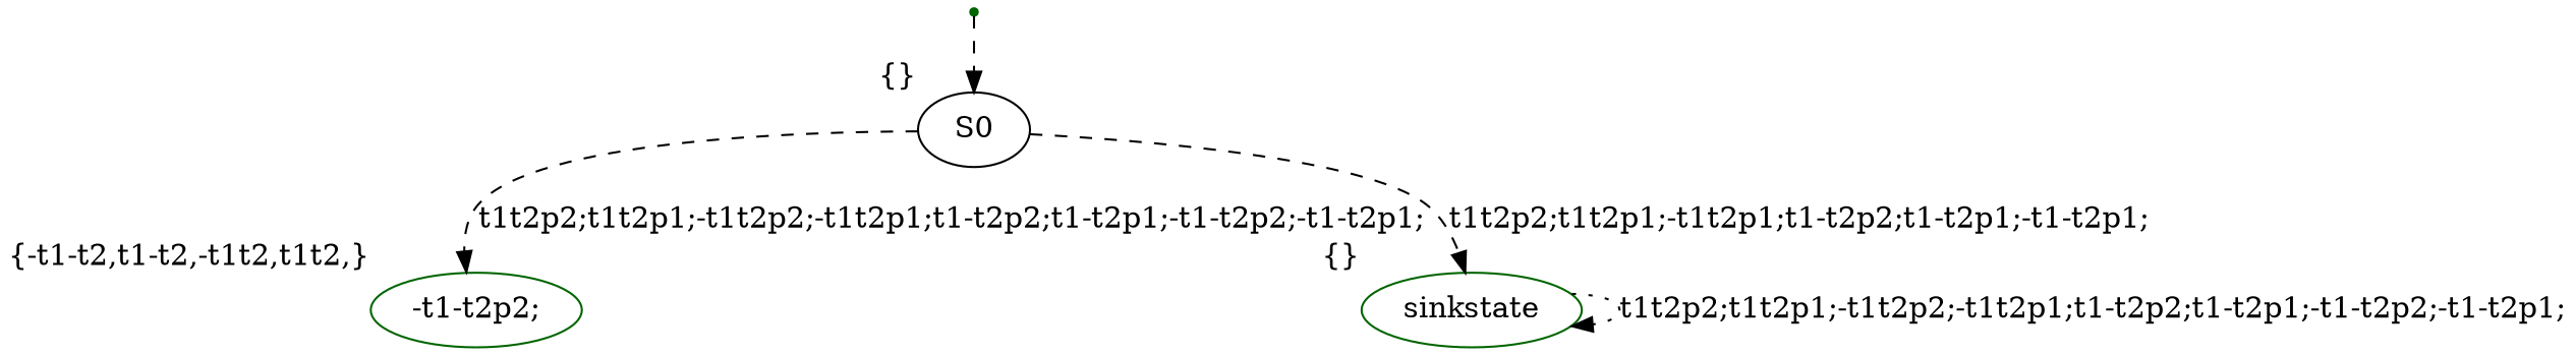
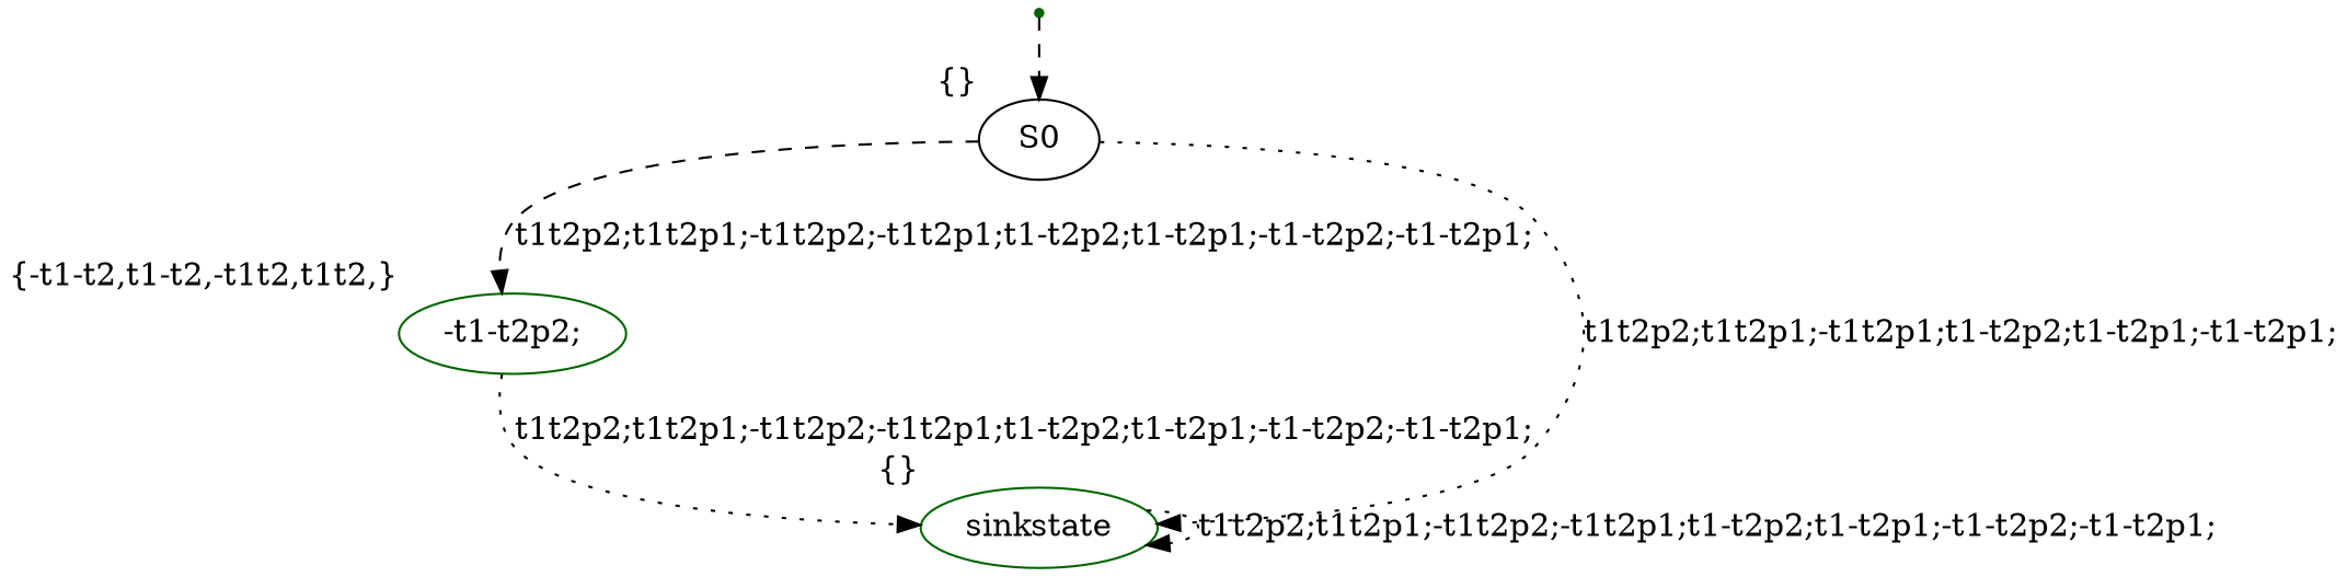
  digraph {
    node [color=darkgreen xlabel="{}"]
    edge [style=dashed]
    Initial [shape=point xlabel=""]
    S0 [color=black]
    n3 [label="-t1-t2p2;" xlabel="{-t1-t2,t1-t2,-t1t2,t1t2,}"]
    n4 [label=sinkstate]
    Initial -> S0
    S0 -> n3 [label="t1t2p2;t1t2p1;-t1t2p2;-t1t2p1;t1-t2p2;t1-t2p1;-t1-t2p2;-t1-t2p1;"]
-   S0 -> n4 [label="t1t2p2;t1t2p1;-t1t2p1;t1-t2p2;t1-t2p1;-t1-t2p1;"]
+   S0 -> n4 [label="t1t2p2;t1t2p1;-t1t2p1;t1-t2p2;t1-t2p1;-t1-t2p1;" style=dotted]
+   n3 -> n4 [label="t1t2p2;t1t2p1;-t1t2p2;-t1t2p1;t1-t2p2;t1-t2p1;-t1-t2p2;-t1-t2p1;" style=dotted]
    n4 -> n4 [label="t1t2p2;t1t2p1;-t1t2p2;-t1t2p1;t1-t2p2;t1-t2p1;-t1-t2p2;-t1-t2p1;" style=dotted]
  }
